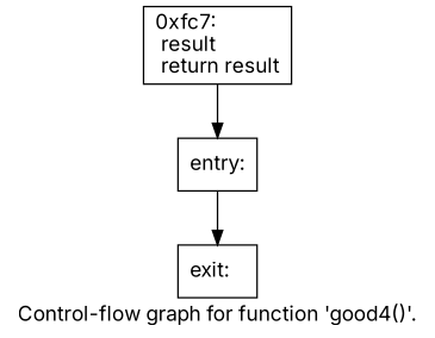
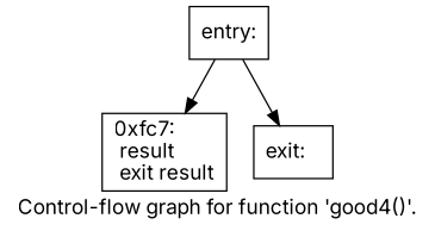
  digraph {
    fontname=Inter
    label="Control-flow graph for function 'good4()'."
    node [fontname=Inter shape=record]
    edge [fontname=Inter]
    n1 [label="{entry:\l}"]
-   n2 [label="{0xfc7:\l  result\l  return result\l}"]
+   n2 [label="{0xfc7:\l  result\l  exit result\l}"]
    n3 [label="{exit:\l}"]
-   n2 -> n1
+   n1 -> n2
    n1 -> n3
  }
